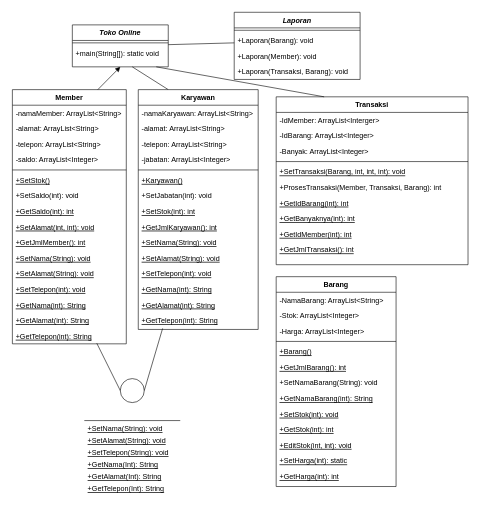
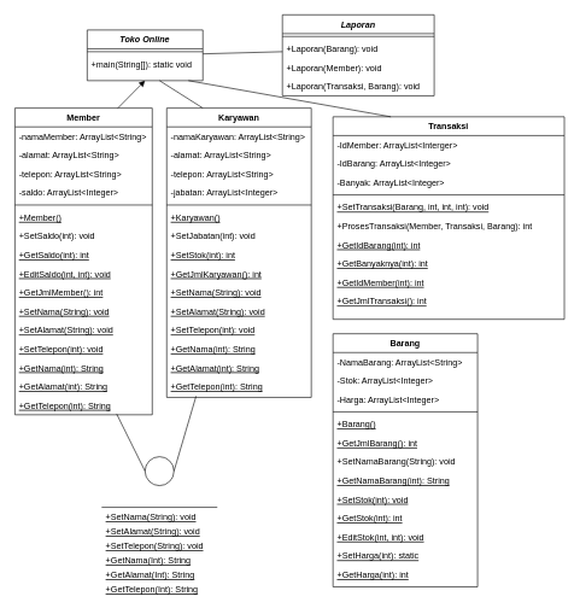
  <mxCell id="0" />
  <mxCell id="1" parent="0" />
  <mxCell id="2" value="Toko Online" style="swimlane;fontStyle=3;align=center;verticalAlign=top;childLayout=stackLayout;horizontal=1;startSize=26;horizontalStack=0;resizeParent=1;resizeLast=0;collapsible=1;marginBottom=0;rounded=0;shadow=0;strokeWidth=1;" vertex="1" parent="1"><mxGeometry x="120" y="41" width="160" height="70" as="geometry"><mxRectangle x="230" y="140" width="160" height="26" as="alternateBounds" /></mxGeometry></mxCell>
  <mxCell id="3" value="" style="line;html=1;strokeWidth=1;align=left;verticalAlign=middle;spacingTop=-1;spacingLeft=3;spacingRight=3;rotatable=0;labelPosition=right;points=[];portConstraint=eastwest;" vertex="1" parent="2"><mxGeometry y="26" width="160" height="8" as="geometry" /></mxCell>
  <mxCell id="4" value="+main(String[]): static void" style="text;align=left;verticalAlign=top;spacingLeft=4;spacingRight=4;overflow=hidden;rotatable=0;points=[[0,0.5],[1,0.5]];portConstraint=eastwest;" vertex="1" parent="2"><mxGeometry y="34" width="160" height="26" as="geometry" /></mxCell>
  <mxCell id="5" value="Member" style="swimlane;fontStyle=1;align=center;verticalAlign=top;childLayout=stackLayout;horizontal=1;startSize=26;horizontalStack=0;resizeParent=1;resizeLast=0;collapsible=1;marginBottom=0;rounded=0;shadow=0;strokeWidth=1;" vertex="1" parent="1"><mxGeometry x="20" y="149" width="190" height="424" as="geometry"><mxRectangle x="130" y="380" width="160" height="26" as="alternateBounds" /></mxGeometry></mxCell>
  <mxCell id="6" value="-namaMember: ArrayList&lt;String&gt;" style="text;align=left;verticalAlign=top;spacingLeft=4;spacingRight=4;overflow=hidden;rotatable=0;points=[[0,0.5],[1,0.5]];portConstraint=eastwest;" vertex="1" parent="5"><mxGeometry y="26" width="190" height="26" as="geometry" /></mxCell>
  <mxCell id="7" value="-alamat: ArrayList&lt;String&gt;" style="text;align=left;verticalAlign=top;spacingLeft=4;spacingRight=4;overflow=hidden;rotatable=0;points=[[0,0.5],[1,0.5]];portConstraint=eastwest;rounded=0;shadow=0;html=0;" vertex="1" parent="5"><mxGeometry y="52" width="190" height="26" as="geometry" /></mxCell>
  <mxCell id="8" value="-telepon: ArrayList&lt;String&gt;" style="text;align=left;verticalAlign=top;spacingLeft=4;spacingRight=4;overflow=hidden;rotatable=0;points=[[0,0.5],[1,0.5]];portConstraint=eastwest;rounded=0;shadow=0;html=0;" vertex="1" parent="5"><mxGeometry y="78" width="190" height="26" as="geometry" /></mxCell>
  <mxCell id="9" value="-saldo: ArrayList&lt;Integer&gt;" style="text;align=left;verticalAlign=top;spacingLeft=4;spacingRight=4;overflow=hidden;rotatable=0;points=[[0,0.5],[1,0.5]];portConstraint=eastwest;rounded=0;shadow=0;html=0;" vertex="1" parent="5"><mxGeometry y="104" width="190" height="26" as="geometry" /></mxCell>
  <mxCell id="10" value="" style="line;html=1;strokeWidth=1;align=left;verticalAlign=middle;spacingTop=-1;spacingLeft=3;spacingRight=3;rotatable=0;labelPosition=right;points=[];portConstraint=eastwest;" vertex="1" parent="5"><mxGeometry y="130" width="190" height="8" as="geometry" /></mxCell>
- <mxCell id="11" value="+SetStok()" style="text;align=left;verticalAlign=top;spacingLeft=4;spacingRight=4;overflow=hidden;rotatable=0;points=[[0,0.5],[1,0.5]];portConstraint=eastwest;fontStyle=4" vertex="1" parent="5"><mxGeometry y="138" width="190" height="26" as="geometry" /></mxCell>
+ <mxCell id="11" value="+Member()" style="text;align=left;verticalAlign=top;spacingLeft=4;spacingRight=4;overflow=hidden;rotatable=0;points=[[0,0.5],[1,0.5]];portConstraint=eastwest;fontStyle=4" vertex="1" parent="5"><mxGeometry y="138" width="190" height="26" as="geometry" /></mxCell>
  <mxCell id="12" value="+SetSaldo(int): void" style="text;align=left;verticalAlign=top;spacingLeft=4;spacingRight=4;overflow=hidden;rotatable=0;points=[[0,0.5],[1,0.5]];portConstraint=eastwest;" vertex="1" parent="5"><mxGeometry y="164" width="190" height="26" as="geometry" /></mxCell>
  <mxCell id="13" value="+GetSaldo(int): int" style="text;align=left;verticalAlign=top;spacingLeft=4;spacingRight=4;overflow=hidden;rotatable=0;points=[[0,0.5],[1,0.5]];portConstraint=eastwest;fontStyle=4" vertex="1" parent="5"><mxGeometry y="190" width="190" height="26" as="geometry" /></mxCell>
- <mxCell id="14" value="+SetAlamat(int, int): void" style="text;align=left;verticalAlign=top;spacingLeft=4;spacingRight=4;overflow=hidden;rotatable=0;points=[[0,0.5],[1,0.5]];portConstraint=eastwest;fontStyle=4" vertex="1" parent="5"><mxGeometry y="216" width="190" height="26" as="geometry" /></mxCell>
+ <mxCell id="14" value="+EditSaldo(int, int): void" style="text;align=left;verticalAlign=top;spacingLeft=4;spacingRight=4;overflow=hidden;rotatable=0;points=[[0,0.5],[1,0.5]];portConstraint=eastwest;fontStyle=4" vertex="1" parent="5"><mxGeometry y="216" width="190" height="26" as="geometry" /></mxCell>
  <mxCell id="15" value="+GetJmlMember(): int" style="text;align=left;verticalAlign=top;spacingLeft=4;spacingRight=4;overflow=hidden;rotatable=0;points=[[0,0.5],[1,0.5]];portConstraint=eastwest;fontStyle=4" vertex="1" parent="5"><mxGeometry y="242" width="190" height="26" as="geometry" /></mxCell>
  <mxCell id="16" value="+SetNama(String): void" style="text;align=left;verticalAlign=top;spacingLeft=4;spacingRight=4;overflow=hidden;rotatable=0;points=[[0,0.5],[1,0.5]];portConstraint=eastwest;fontStyle=4" vertex="1" parent="5"><mxGeometry y="268" width="190" height="26" as="geometry" /></mxCell>
  <mxCell id="17" value="+SetAlamat(String): void" style="text;align=left;verticalAlign=top;spacingLeft=4;spacingRight=4;overflow=hidden;rotatable=0;points=[[0,0.5],[1,0.5]];portConstraint=eastwest;fontStyle=4" vertex="1" parent="5"><mxGeometry y="294" width="190" height="26" as="geometry" /></mxCell>
  <mxCell id="18" value="+SetTelepon(int): void" style="text;align=left;verticalAlign=top;spacingLeft=4;spacingRight=4;overflow=hidden;rotatable=0;points=[[0,0.5],[1,0.5]];portConstraint=eastwest;fontStyle=4" vertex="1" parent="5"><mxGeometry y="320" width="190" height="26" as="geometry" /></mxCell>
  <mxCell id="19" value="+GetNama(int): String" style="text;align=left;verticalAlign=top;spacingLeft=4;spacingRight=4;overflow=hidden;rotatable=0;points=[[0,0.5],[1,0.5]];portConstraint=eastwest;fontStyle=4" vertex="1" parent="5"><mxGeometry y="346" width="190" height="26" as="geometry" /></mxCell>
  <mxCell id="20" value="+GetAlamat(int): String" style="text;align=left;verticalAlign=top;spacingLeft=4;spacingRight=4;overflow=hidden;rotatable=0;points=[[0,0.5],[1,0.5]];portConstraint=eastwest;fontStyle=4" vertex="1" parent="5"><mxGeometry y="372" width="190" height="26" as="geometry" /></mxCell>
  <mxCell id="21" value="+GetTelepon(int): String" style="text;align=left;verticalAlign=top;spacingLeft=4;spacingRight=4;overflow=hidden;rotatable=0;points=[[0,0.5],[1,0.5]];portConstraint=eastwest;fontStyle=4" vertex="1" parent="5"><mxGeometry y="398" width="190" height="26" as="geometry" /></mxCell>
  <mxCell id="22" value="" style="endArrow=none;html=1;rounded=0;exitX=0.25;exitY=0;exitDx=0;exitDy=0;" edge="1" parent="1" source="24"><mxGeometry width="50" height="50" relative="1" as="geometry"><mxPoint x="310" y="281" as="sourcePoint" /><mxPoint x="220" y="111" as="targetPoint" /><Array as="points" /></mxGeometry></mxCell>
  <mxCell id="23" value="" style="endArrow=block;html=1;rounded=0;entryX=0.5;entryY=1;entryDx=0;entryDy=0;exitX=0.75;exitY=0;exitDx=0;exitDy=0;" edge="1" parent="1" source="5" target="2"><mxGeometry width="50" height="50" relative="1" as="geometry"><mxPoint x="320" y="291" as="sourcePoint" /><mxPoint x="210" y="189" as="targetPoint" /></mxGeometry></mxCell>
  <mxCell id="24" value="Karyawan" style="swimlane;fontStyle=1;align=center;verticalAlign=top;childLayout=stackLayout;horizontal=1;startSize=26;horizontalStack=0;resizeParent=1;resizeLast=0;collapsible=1;marginBottom=0;rounded=0;shadow=0;strokeWidth=1;" vertex="1" parent="1"><mxGeometry x="230" y="149" width="200" height="400" as="geometry"><mxRectangle x="130" y="380" width="160" height="26" as="alternateBounds" /></mxGeometry></mxCell>
  <mxCell id="25" value="-namaKaryawan: ArrayList&lt;String&gt;" style="text;align=left;verticalAlign=top;spacingLeft=4;spacingRight=4;overflow=hidden;rotatable=0;points=[[0,0.5],[1,0.5]];portConstraint=eastwest;" vertex="1" parent="24"><mxGeometry y="26" width="200" height="26" as="geometry" /></mxCell>
  <mxCell id="26" value="-alamat: ArrayList&lt;String&gt;" style="text;align=left;verticalAlign=top;spacingLeft=4;spacingRight=4;overflow=hidden;rotatable=0;points=[[0,0.5],[1,0.5]];portConstraint=eastwest;rounded=0;shadow=0;html=0;" vertex="1" parent="24"><mxGeometry y="52" width="200" height="26" as="geometry" /></mxCell>
  <mxCell id="27" value="-telepon: ArrayList&lt;String&gt;" style="text;align=left;verticalAlign=top;spacingLeft=4;spacingRight=4;overflow=hidden;rotatable=0;points=[[0,0.5],[1,0.5]];portConstraint=eastwest;rounded=0;shadow=0;html=0;" vertex="1" parent="24"><mxGeometry y="78" width="200" height="26" as="geometry" /></mxCell>
  <mxCell id="28" value="-jabatan: ArrayList&lt;Integer&gt;" style="text;align=left;verticalAlign=top;spacingLeft=4;spacingRight=4;overflow=hidden;rotatable=0;points=[[0,0.5],[1,0.5]];portConstraint=eastwest;rounded=0;shadow=0;html=0;" vertex="1" parent="24"><mxGeometry y="104" width="200" height="26" as="geometry" /></mxCell>
  <mxCell id="29" value="" style="line;html=1;strokeWidth=1;align=left;verticalAlign=middle;spacingTop=-1;spacingLeft=3;spacingRight=3;rotatable=0;labelPosition=right;points=[];portConstraint=eastwest;" vertex="1" parent="24"><mxGeometry y="130" width="200" height="8" as="geometry" /></mxCell>
  <mxCell id="30" value="+Karyawan()" style="text;align=left;verticalAlign=top;spacingLeft=4;spacingRight=4;overflow=hidden;rotatable=0;points=[[0,0.5],[1,0.5]];portConstraint=eastwest;fontStyle=4" vertex="1" parent="24"><mxGeometry y="138" width="200" height="26" as="geometry" /></mxCell>
  <mxCell id="31" value="+SetJabatan(int): void" style="text;align=left;verticalAlign=top;spacingLeft=4;spacingRight=4;overflow=hidden;rotatable=0;points=[[0,0.5],[1,0.5]];portConstraint=eastwest;" vertex="1" parent="24"><mxGeometry y="164" width="200" height="26" as="geometry" /></mxCell>
  <mxCell id="32" value="+SetStok(int): int" style="text;align=left;verticalAlign=top;spacingLeft=4;spacingRight=4;overflow=hidden;rotatable=0;points=[[0,0.5],[1,0.5]];portConstraint=eastwest;fontStyle=4" vertex="1" parent="24"><mxGeometry y="190" width="200" height="26" as="geometry" /></mxCell>
  <mxCell id="33" value="+GetJmlKaryawan(): int" style="text;align=left;verticalAlign=top;spacingLeft=4;spacingRight=4;overflow=hidden;rotatable=0;points=[[0,0.5],[1,0.5]];portConstraint=eastwest;fontStyle=4" vertex="1" parent="24"><mxGeometry y="216" width="200" height="26" as="geometry" /></mxCell>
  <mxCell id="34" value="+SetNama(String): void" style="text;align=left;verticalAlign=top;spacingLeft=4;spacingRight=4;overflow=hidden;rotatable=0;points=[[0,0.5],[1,0.5]];portConstraint=eastwest;fontStyle=4" vertex="1" parent="24"><mxGeometry y="242" width="200" height="26" as="geometry" /></mxCell>
  <mxCell id="35" value="+SetAlamat(String): void" style="text;align=left;verticalAlign=top;spacingLeft=4;spacingRight=4;overflow=hidden;rotatable=0;points=[[0,0.5],[1,0.5]];portConstraint=eastwest;fontStyle=4" vertex="1" parent="24"><mxGeometry y="268" width="200" height="26" as="geometry" /></mxCell>
  <mxCell id="36" value="+SetTelepon(int): void" style="text;align=left;verticalAlign=top;spacingLeft=4;spacingRight=4;overflow=hidden;rotatable=0;points=[[0,0.5],[1,0.5]];portConstraint=eastwest;fontStyle=4" vertex="1" parent="24"><mxGeometry y="294" width="200" height="26" as="geometry" /></mxCell>
  <mxCell id="37" value="+GetNama(int): String" style="text;align=left;verticalAlign=top;spacingLeft=4;spacingRight=4;overflow=hidden;rotatable=0;points=[[0,0.5],[1,0.5]];portConstraint=eastwest;fontStyle=4" vertex="1" parent="24"><mxGeometry y="320" width="200" height="26" as="geometry" /></mxCell>
  <mxCell id="38" value="+GetAlamat(int): String" style="text;align=left;verticalAlign=top;spacingLeft=4;spacingRight=4;overflow=hidden;rotatable=0;points=[[0,0.5],[1,0.5]];portConstraint=eastwest;fontStyle=4" vertex="1" parent="24"><mxGeometry y="346" width="200" height="26" as="geometry" /></mxCell>
  <mxCell id="39" value="+GetTelepon(int): String" style="text;align=left;verticalAlign=top;spacingLeft=4;spacingRight=4;overflow=hidden;rotatable=0;points=[[0,0.5],[1,0.5]];portConstraint=eastwest;fontStyle=4" vertex="1" parent="24"><mxGeometry y="372" width="200" height="26" as="geometry" /></mxCell>
  <mxCell id="40" value="" style="endArrow=none;html=1;rounded=0;entryX=0.996;entryY=0.521;entryDx=0;entryDy=0;entryPerimeter=0;" edge="1" parent="1"><mxGeometry width="50" height="50" relative="1" as="geometry"><mxPoint x="390" y="71" as="sourcePoint" /><mxPoint x="280" y="74" as="targetPoint" /></mxGeometry></mxCell>
  <mxCell id="41" value="Laporan" style="swimlane;fontStyle=3;align=center;verticalAlign=top;childLayout=stackLayout;horizontal=1;startSize=26;horizontalStack=0;resizeParent=1;resizeLast=0;collapsible=1;marginBottom=0;rounded=0;shadow=0;strokeWidth=1;" vertex="1" parent="1"><mxGeometry x="390" y="20" width="210" height="112" as="geometry"><mxRectangle x="230" y="140" width="160" height="26" as="alternateBounds" /></mxGeometry></mxCell>
  <mxCell id="42" value="" style="line;html=1;strokeWidth=1;align=left;verticalAlign=middle;spacingTop=-1;spacingLeft=3;spacingRight=3;rotatable=0;labelPosition=right;points=[];portConstraint=eastwest;" vertex="1" parent="41"><mxGeometry y="26" width="210" height="8" as="geometry" /></mxCell>
  <mxCell id="43" value="+Laporan(Barang): void" style="text;align=left;verticalAlign=top;spacingLeft=4;spacingRight=4;overflow=hidden;rotatable=0;points=[[0,0.5],[1,0.5]];portConstraint=eastwest;" vertex="1" parent="41"><mxGeometry y="34" width="210" height="26" as="geometry" /></mxCell>
  <mxCell id="44" value="+Laporan(Member): void" style="text;align=left;verticalAlign=top;spacingLeft=4;spacingRight=4;overflow=hidden;rotatable=0;points=[[0,0.5],[1,0.5]];portConstraint=eastwest;" vertex="1" parent="41"><mxGeometry y="60" width="210" height="26" as="geometry" /></mxCell>
  <mxCell id="45" value="+Laporan(Transaksi, Barang): void" style="text;align=left;verticalAlign=top;spacingLeft=4;spacingRight=4;overflow=hidden;rotatable=0;points=[[0,0.5],[1,0.5]];portConstraint=eastwest;" vertex="1" parent="41"><mxGeometry y="86" width="210" height="26" as="geometry" /></mxCell>
  <mxCell id="46" value="Transaksi" style="swimlane;fontStyle=1;align=center;verticalAlign=top;childLayout=stackLayout;horizontal=1;startSize=26;horizontalStack=0;resizeParent=1;resizeLast=0;collapsible=1;marginBottom=0;rounded=0;shadow=0;strokeWidth=1;" vertex="1" parent="1"><mxGeometry x="460" y="161" width="320" height="280" as="geometry"><mxRectangle x="130" y="380" width="160" height="26" as="alternateBounds" /></mxGeometry></mxCell>
  <mxCell id="47" value="-IdMember: ArrayList&lt;Interger&gt;" style="text;align=left;verticalAlign=top;spacingLeft=4;spacingRight=4;overflow=hidden;rotatable=0;points=[[0,0.5],[1,0.5]];portConstraint=eastwest;" vertex="1" parent="46"><mxGeometry y="26" width="320" height="26" as="geometry" /></mxCell>
  <mxCell id="48" value="-IdBarang: ArrayList&lt;Integer&gt;" style="text;align=left;verticalAlign=top;spacingLeft=4;spacingRight=4;overflow=hidden;rotatable=0;points=[[0,0.5],[1,0.5]];portConstraint=eastwest;rounded=0;shadow=0;html=0;" vertex="1" parent="46"><mxGeometry y="52" width="320" height="26" as="geometry" /></mxCell>
  <mxCell id="49" value="-Banyak: ArrayList&lt;Integer&gt;" style="text;align=left;verticalAlign=top;spacingLeft=4;spacingRight=4;overflow=hidden;rotatable=0;points=[[0,0.5],[1,0.5]];portConstraint=eastwest;rounded=0;shadow=0;html=0;" vertex="1" parent="46"><mxGeometry y="78" width="320" height="26" as="geometry" /></mxCell>
  <mxCell id="50" value="" style="line;html=1;strokeWidth=1;align=left;verticalAlign=middle;spacingTop=-1;spacingLeft=3;spacingRight=3;rotatable=0;labelPosition=right;points=[];portConstraint=eastwest;" vertex="1" parent="46"><mxGeometry y="104" width="320" height="8" as="geometry" /></mxCell>
  <mxCell id="51" value="+SetTransaksi(Barang, int, int, int): void" style="text;align=left;verticalAlign=top;spacingLeft=4;spacingRight=4;overflow=hidden;rotatable=0;points=[[0,0.5],[1,0.5]];portConstraint=eastwest;fontStyle=4" vertex="1" parent="46"><mxGeometry y="112" width="320" height="26" as="geometry" /></mxCell>
  <mxCell id="52" value="+ProsesTransaksi(Member, Transaksi, Barang): int" style="text;align=left;verticalAlign=top;spacingLeft=4;spacingRight=4;overflow=hidden;rotatable=0;points=[[0,0.5],[1,0.5]];portConstraint=eastwest;" vertex="1" parent="46"><mxGeometry y="138" width="320" height="26" as="geometry" /></mxCell>
  <mxCell id="53" value="+GetIdBarang(int): int" style="text;align=left;verticalAlign=top;spacingLeft=4;spacingRight=4;overflow=hidden;rotatable=0;points=[[0,0.5],[1,0.5]];portConstraint=eastwest;fontStyle=4" vertex="1" parent="46"><mxGeometry y="164" width="320" height="26" as="geometry" /></mxCell>
  <mxCell id="54" value="+GetBanyaknya(int): int" style="text;align=left;verticalAlign=top;spacingLeft=4;spacingRight=4;overflow=hidden;rotatable=0;points=[[0,0.5],[1,0.5]];portConstraint=eastwest;fontStyle=4" vertex="1" parent="46"><mxGeometry y="190" width="320" height="26" as="geometry" /></mxCell>
  <mxCell id="55" value="+GetIdMember(int): int" style="text;align=left;verticalAlign=top;spacingLeft=4;spacingRight=4;overflow=hidden;rotatable=0;points=[[0,0.5],[1,0.5]];portConstraint=eastwest;fontStyle=4" vertex="1" parent="46"><mxGeometry y="216" width="320" height="26" as="geometry" /></mxCell>
  <mxCell id="56" value="+GetJmlTransaksi(): int" style="text;align=left;verticalAlign=top;spacingLeft=4;spacingRight=4;overflow=hidden;rotatable=0;points=[[0,0.5],[1,0.5]];portConstraint=eastwest;fontStyle=4" vertex="1" parent="46"><mxGeometry y="242" width="320" height="26" as="geometry" /></mxCell>
  <mxCell id="57" value="" style="endArrow=none;html=1;rounded=0;exitX=0.25;exitY=0;exitDx=0;exitDy=0;" edge="1" parent="1" source="46"><mxGeometry width="50" height="50" relative="1" as="geometry"><mxPoint x="290" y="159" as="sourcePoint" /><mxPoint x="260" y="111" as="targetPoint" /><Array as="points" /></mxGeometry></mxCell>
  <mxCell id="58" value="Barang" style="swimlane;fontStyle=1;align=center;verticalAlign=top;childLayout=stackLayout;horizontal=1;startSize=26;horizontalStack=0;resizeParent=1;resizeLast=0;collapsible=1;marginBottom=0;rounded=0;shadow=0;strokeWidth=1;" vertex="1" parent="1"><mxGeometry x="460" y="461" width="200" height="350" as="geometry"><mxRectangle x="130" y="380" width="160" height="26" as="alternateBounds" /></mxGeometry></mxCell>
  <mxCell id="59" value="-NamaBarang: ArrayList&lt;String&gt;" style="text;align=left;verticalAlign=top;spacingLeft=4;spacingRight=4;overflow=hidden;rotatable=0;points=[[0,0.5],[1,0.5]];portConstraint=eastwest;" vertex="1" parent="58"><mxGeometry y="26" width="200" height="26" as="geometry" /></mxCell>
  <mxCell id="60" value="-Stok: ArrayList&lt;Integer&gt;" style="text;align=left;verticalAlign=top;spacingLeft=4;spacingRight=4;overflow=hidden;rotatable=0;points=[[0,0.5],[1,0.5]];portConstraint=eastwest;rounded=0;shadow=0;html=0;" vertex="1" parent="58"><mxGeometry y="52" width="200" height="26" as="geometry" /></mxCell>
  <mxCell id="61" value="-Harga: ArrayList&lt;Integer&gt;" style="text;align=left;verticalAlign=top;spacingLeft=4;spacingRight=4;overflow=hidden;rotatable=0;points=[[0,0.5],[1,0.5]];portConstraint=eastwest;rounded=0;shadow=0;html=0;" vertex="1" parent="58"><mxGeometry y="78" width="200" height="26" as="geometry" /></mxCell>
  <mxCell id="62" value="" style="line;html=1;strokeWidth=1;align=left;verticalAlign=middle;spacingTop=-1;spacingLeft=3;spacingRight=3;rotatable=0;labelPosition=right;points=[];portConstraint=eastwest;" vertex="1" parent="58"><mxGeometry y="104" width="200" height="8" as="geometry" /></mxCell>
  <mxCell id="63" value="+Barang()" style="text;align=left;verticalAlign=top;spacingLeft=4;spacingRight=4;overflow=hidden;rotatable=0;points=[[0,0.5],[1,0.5]];portConstraint=eastwest;fontStyle=4" vertex="1" parent="58"><mxGeometry y="112" width="200" height="26" as="geometry" /></mxCell>
  <mxCell id="64" value="+GetJmlBarang(): int" style="text;align=left;verticalAlign=top;spacingLeft=4;spacingRight=4;overflow=hidden;rotatable=0;points=[[0,0.5],[1,0.5]];portConstraint=eastwest;fontStyle=4" vertex="1" parent="58"><mxGeometry y="138" width="200" height="26" as="geometry" /></mxCell>
  <mxCell id="65" value="+SetNamaBarang(String): void" style="text;align=left;verticalAlign=top;spacingLeft=4;spacingRight=4;overflow=hidden;rotatable=0;points=[[0,0.5],[1,0.5]];portConstraint=eastwest;" vertex="1" parent="58"><mxGeometry y="164" width="200" height="26" as="geometry" /></mxCell>
  <mxCell id="66" value="+GetNamaBarang(int): String" style="text;align=left;verticalAlign=top;spacingLeft=4;spacingRight=4;overflow=hidden;rotatable=0;points=[[0,0.5],[1,0.5]];portConstraint=eastwest;fontStyle=4" vertex="1" parent="58"><mxGeometry y="190" width="200" height="26" as="geometry" /></mxCell>
  <mxCell id="67" value="+SetStok(int): void" style="text;align=left;verticalAlign=top;spacingLeft=4;spacingRight=4;overflow=hidden;rotatable=0;points=[[0,0.5],[1,0.5]];portConstraint=eastwest;fontStyle=4" vertex="1" parent="58"><mxGeometry y="216" width="200" height="26" as="geometry" /></mxCell>
  <mxCell id="68" value="+GetStok(int): int" style="text;align=left;verticalAlign=top;spacingLeft=4;spacingRight=4;overflow=hidden;rotatable=0;points=[[0,0.5],[1,0.5]];portConstraint=eastwest;fontStyle=4" vertex="1" parent="58"><mxGeometry y="242" width="200" height="26" as="geometry" /></mxCell>
  <mxCell id="69" value="+EditStok(int, int): void" style="text;align=left;verticalAlign=top;spacingLeft=4;spacingRight=4;overflow=hidden;rotatable=0;points=[[0,0.5],[1,0.5]];portConstraint=eastwest;fontStyle=4" vertex="1" parent="58"><mxGeometry y="268" width="200" height="26" as="geometry" /></mxCell>
  <mxCell id="70" value="+SetHarga(int): static" style="text;align=left;verticalAlign=top;spacingLeft=4;spacingRight=4;overflow=hidden;rotatable=0;points=[[0,0.5],[1,0.5]];portConstraint=eastwest;fontStyle=4" vertex="1" parent="58"><mxGeometry y="294" width="200" height="26" as="geometry" /></mxCell>
  <mxCell id="71" value="+GetHarga(int): int" style="text;align=left;verticalAlign=top;spacingLeft=4;spacingRight=4;overflow=hidden;rotatable=0;points=[[0,0.5],[1,0.5]];portConstraint=eastwest;fontStyle=4" vertex="1" parent="58"><mxGeometry y="320" width="200" height="26" as="geometry" /></mxCell>
  <mxCell id="72" value="" style="ellipse;whiteSpace=wrap;html=1;aspect=fixed;" vertex="1" parent="1"><mxGeometry x="200" y="631" width="40" height="40" as="geometry" /></mxCell>
  <mxCell id="73" value="" style="endArrow=none;html=1;rounded=0;entryX=0.741;entryY=0.963;entryDx=0;entryDy=0;exitX=0;exitY=0.5;exitDx=0;exitDy=0;entryPerimeter=0;" edge="1" parent="1" source="72" target="21"><mxGeometry width="50" height="50" relative="1" as="geometry"><mxPoint x="173" y="159" as="sourcePoint" /><mxPoint x="210" y="121" as="targetPoint" /></mxGeometry></mxCell>
  <mxCell id="74" value="" style="endArrow=none;html=1;rounded=0;entryX=0.203;entryY=1.011;entryDx=0;entryDy=0;exitX=1;exitY=0.5;exitDx=0;exitDy=0;entryPerimeter=0;" edge="1" parent="1" source="72" target="39"><mxGeometry width="50" height="50" relative="1" as="geometry"><mxPoint x="210" y="661" as="sourcePoint" /><mxPoint x="173" y="586" as="targetPoint" /></mxGeometry></mxCell>
  <mxCell id="75" value="" style="endArrow=none;html=1;rounded=0;" edge="1" parent="1"><mxGeometry width="50" height="50" relative="1" as="geometry"><mxPoint x="300" y="701" as="sourcePoint" /><mxPoint x="140" y="701" as="targetPoint" /></mxGeometry></mxCell>
  <mxCell id="76" value="+SetNama(String): void" style="text;align=left;verticalAlign=top;spacingLeft=4;spacingRight=4;overflow=hidden;rotatable=0;points=[[0,0.5],[1,0.5]];portConstraint=eastwest;fontStyle=4" vertex="1" parent="1"><mxGeometry x="140" y="701" width="190" height="26" as="geometry" /></mxCell>
  <mxCell id="77" value="+SetAlamat(String): void" style="text;align=left;verticalAlign=top;spacingLeft=4;spacingRight=4;overflow=hidden;rotatable=0;points=[[0,0.5],[1,0.5]];portConstraint=eastwest;fontStyle=4" vertex="1" parent="1"><mxGeometry x="140" y="721" width="190" height="26" as="geometry" /></mxCell>
  <mxCell id="78" value="+SetTelepon(String): void" style="text;align=left;verticalAlign=top;spacingLeft=4;spacingRight=4;overflow=hidden;rotatable=0;points=[[0,0.5],[1,0.5]];portConstraint=eastwest;fontStyle=4" vertex="1" parent="1"><mxGeometry x="140" y="741" width="190" height="26" as="geometry" /></mxCell>
  <mxCell id="79" value="+GetNama(Int): String" style="text;align=left;verticalAlign=top;spacingLeft=4;spacingRight=4;overflow=hidden;rotatable=0;points=[[0,0.5],[1,0.5]];portConstraint=eastwest;fontStyle=4" vertex="1" parent="1"><mxGeometry x="140" y="761" width="190" height="26" as="geometry" /></mxCell>
  <mxCell id="80" value="+GetAlamat(Int): String" style="text;align=left;verticalAlign=top;spacingLeft=4;spacingRight=4;overflow=hidden;rotatable=0;points=[[0,0.5],[1,0.5]];portConstraint=eastwest;fontStyle=4" vertex="1" parent="1"><mxGeometry x="140" y="781" width="190" height="26" as="geometry" /></mxCell>
  <mxCell id="81" value="+GetTelepon(Int): String" style="text;align=left;verticalAlign=top;spacingLeft=4;spacingRight=4;overflow=hidden;rotatable=0;points=[[0,0.5],[1,0.5]];portConstraint=eastwest;fontStyle=4" vertex="1" parent="1"><mxGeometry x="140" y="801" width="190" height="26" as="geometry" /></mxCell>
